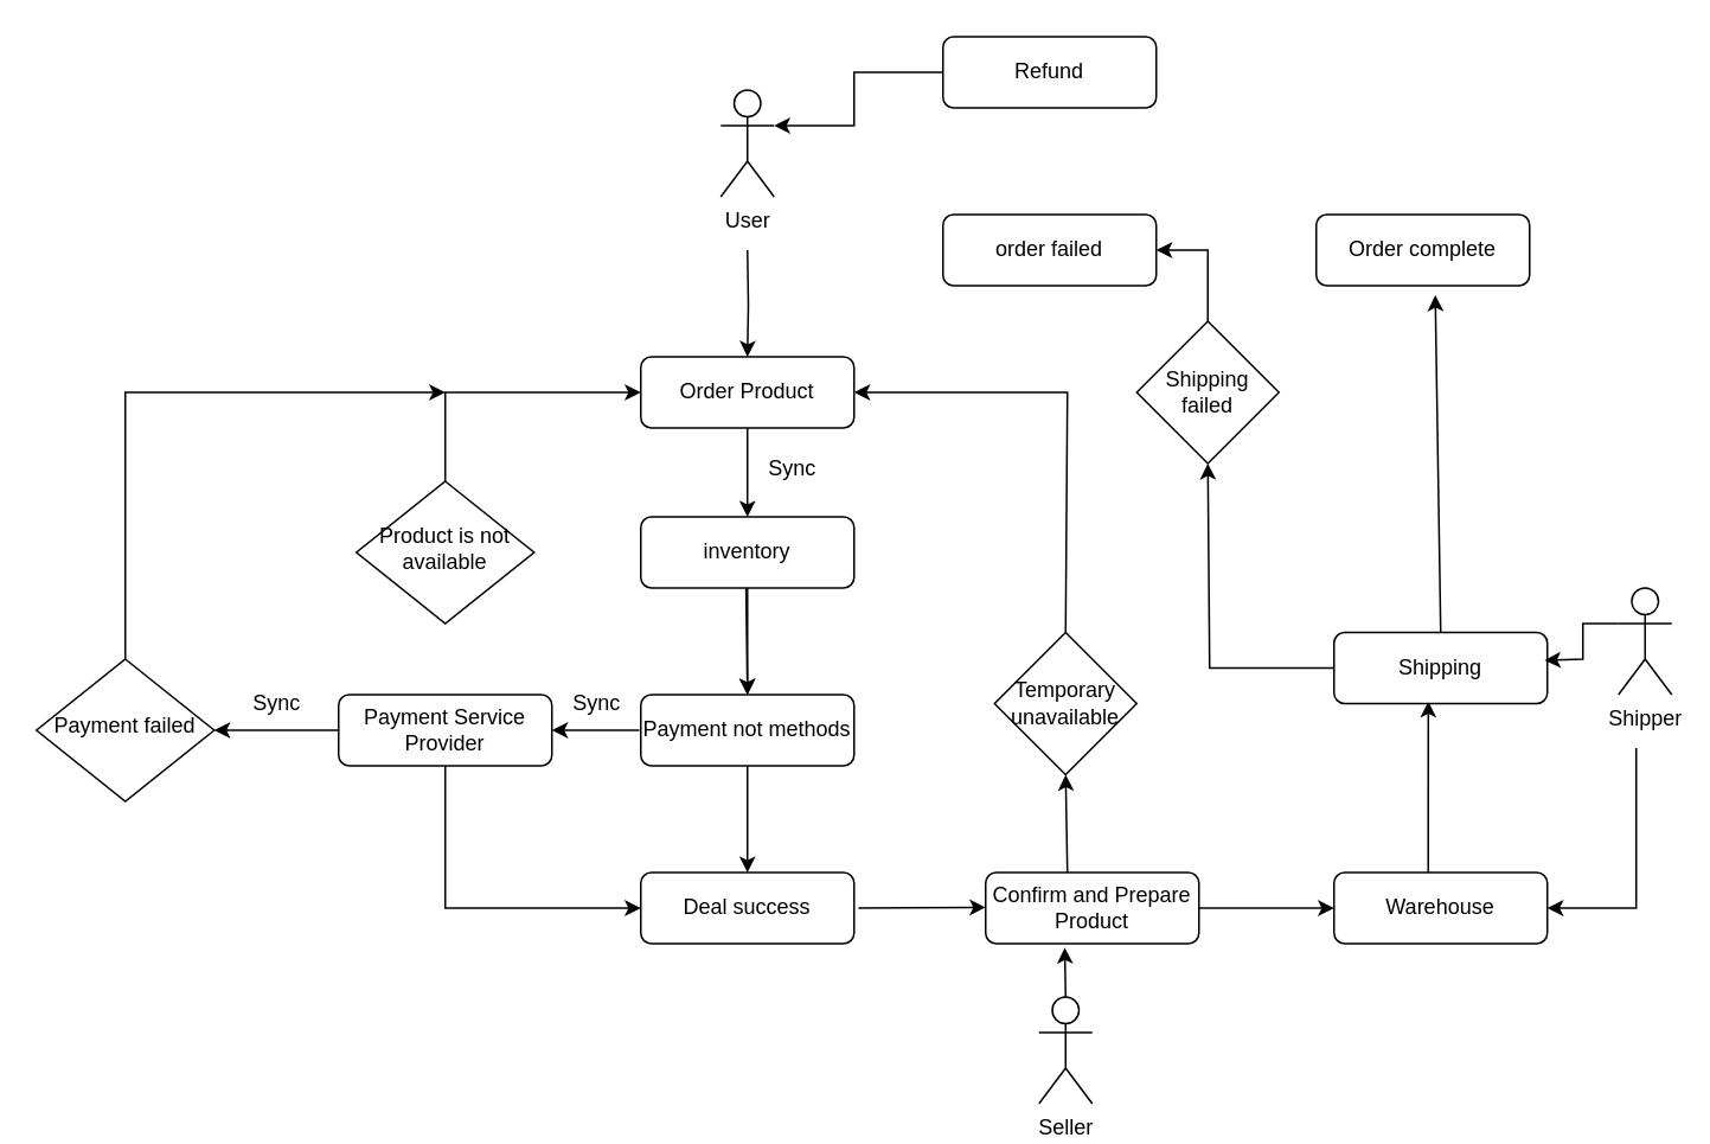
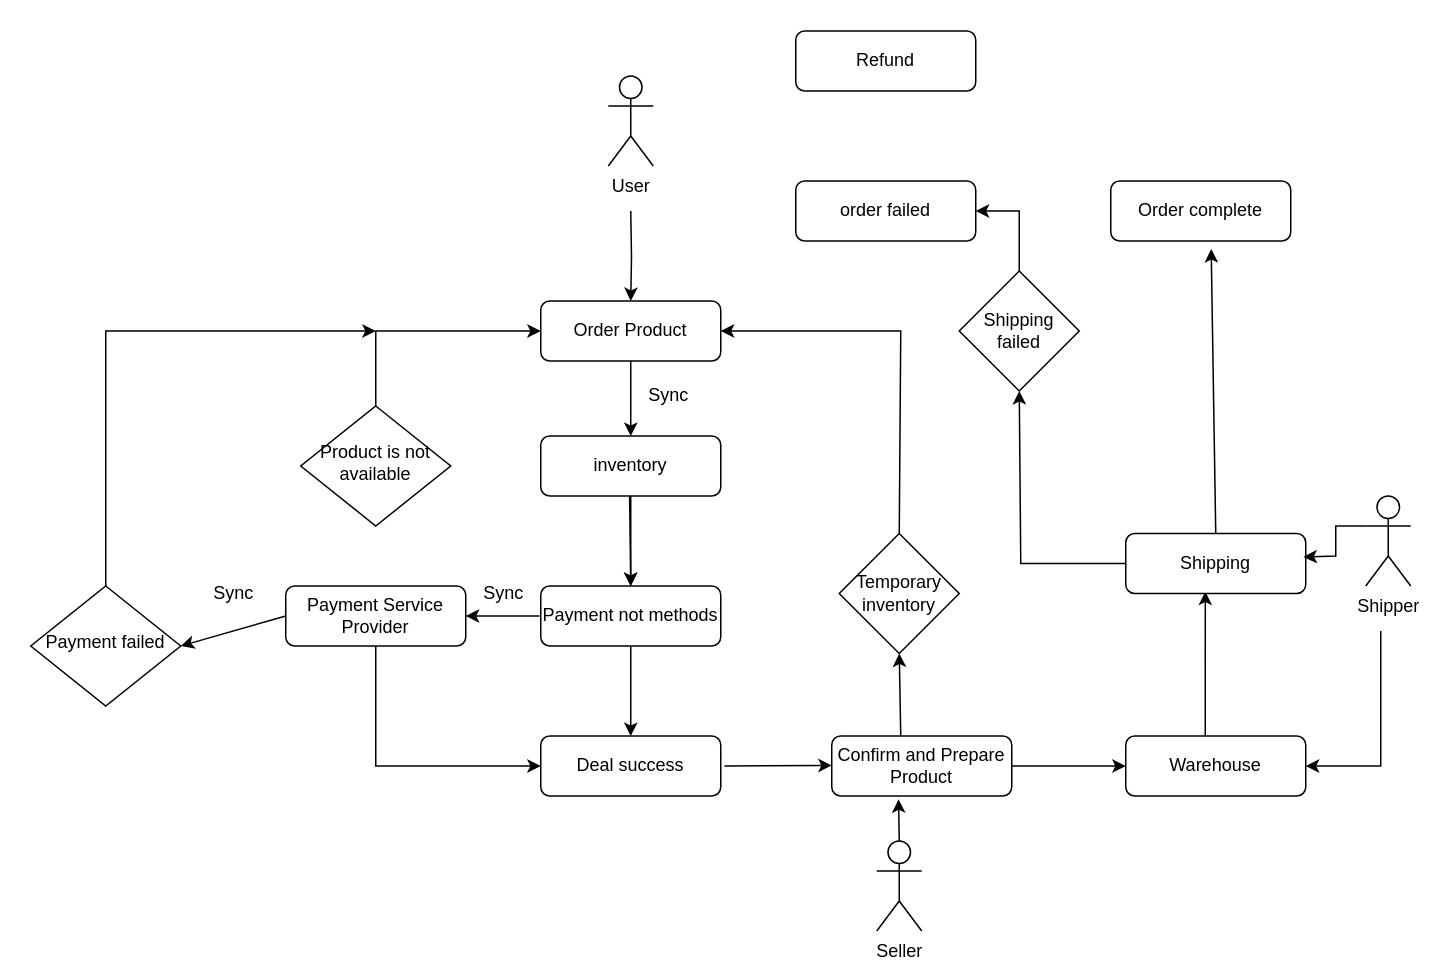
  <mxCell id="0" />
  <mxCell id="1" parent="0" />
  <mxCell id="2" value="Order Product" style="rounded=1;whiteSpace=wrap;html=1;fontSize=12;glass=0;strokeWidth=1;shadow=0;" parent="1" vertex="1"><mxGeometry x="360" y="200" width="120" height="40" as="geometry" /></mxCell>
  <mxCell id="3" value="Product is not available" style="rhombus;whiteSpace=wrap;html=1;shadow=0;fontFamily=Helvetica;fontSize=12;align=center;strokeWidth=1;spacing=6;spacingTop=-4;" parent="1" vertex="1"><mxGeometry y="270" width="100" height="80" as="geometry" x="200" /></mxCell>
  <mxCell id="4" value="Payment Service Provider" style="rounded=1;whiteSpace=wrap;html=1;fontSize=12;glass=0;strokeWidth=1;shadow=0;" parent="1" vertex="1"><mxGeometry x="190" y="390" width="120" height="40" as="geometry" /></mxCell>
- <mxCell id="5" value="Payment failed" style="rhombus;whiteSpace=wrap;html=1;shadow=0;fontFamily=Helvetica;fontSize=12;align=center;strokeWidth=1;spacing=6;spacingTop=-4;" parent="1" vertex="1"><mxGeometry x="20" y="370" width="100" height="80" as="geometry" /></mxCell>
+ <mxCell id="5" value="Payment failed" style="rhombus;whiteSpace=wrap;html=1;shadow=0;fontFamily=Helvetica;fontSize=12;align=center;strokeWidth=1;spacing=6;spacingTop=-4;" parent="1" vertex="1"><mxGeometry x="20" y="390" width="100" height="80" as="geometry" /></mxCell>
  <mxCell id="6" value="Deal success" style="rounded=1;whiteSpace=wrap;html=1;fontSize=12;glass=0;strokeWidth=1;shadow=0;" parent="1" vertex="1"><mxGeometry x="360" y="490" width="120" height="40" as="geometry" /></mxCell>
  <mxCell id="7" value="Confirm and Prepare Product" style="rounded=1;whiteSpace=wrap;html=1;fontSize=12;glass=0;strokeWidth=1;shadow=0;" parent="1" vertex="1"><mxGeometry x="554" y="490" width="120" height="40" as="geometry" /></mxCell>
  <mxCell id="8" value="" style="edgeStyle=orthogonalEdgeStyle;rounded=0;orthogonalLoop=1;jettySize=auto;html=1;" edge="1" parent="1" target="2"><mxGeometry relative="1" as="geometry"><mxPoint x="420" as="sourcePoint" y="140" /></mxGeometry></mxCell>
  <mxCell id="9" value="User" style="shape=umlActor;verticalLabelPosition=bottom;verticalAlign=top;html=1;outlineConnect=0;" vertex="1" parent="1"><mxGeometry x="405" y="50" width="30" height="60" as="geometry" /></mxCell>
  <mxCell id="10" value="" style="edgeStyle=orthogonalEdgeStyle;rounded=0;orthogonalLoop=1;jettySize=auto;html=1;" edge="1" parent="1" source="11" target="16"><mxGeometry relative="1" as="geometry" /></mxCell>
  <mxCell id="11" value="inventory" style="rounded=1;whiteSpace=wrap;html=1;fontSize=12;glass=0;strokeWidth=1;shadow=0;" vertex="1" parent="1"><mxGeometry x="360" y="290" width="120" height="40" as="geometry" /></mxCell>
  <mxCell id="12" value="Seller" style="shape=umlActor;verticalLabelPosition=bottom;verticalAlign=top;html=1;outlineConnect=0;" vertex="1" parent="1"><mxGeometry x="584" y="560" width="30" height="60" as="geometry" /></mxCell>
  <mxCell id="13" value="" style="endArrow=classic;html=1;rounded=0;exitX=0.5;exitY=1;exitDx=0;exitDy=0;entryX=0.5;entryY=0;entryDx=0;entryDy=0;" edge="1" parent="1" source="2" target="11"><mxGeometry width="50" height="50" relative="1" as="geometry"><mxPoint x="400" y="350" as="sourcePoint" /><mxPoint x="450" y="300" as="targetPoint" /></mxGeometry></mxCell>
  <mxCell id="14" value="Sync" style="text;html=1;align=center;verticalAlign=middle;resizable=0;points=[];autosize=1;strokeColor=none;fillColor=none;" vertex="1" parent="1"><mxGeometry x="420" y="248" width="50" height="30" as="geometry" /></mxCell>
  <mxCell id="15" value="" style="endArrow=classic;html=1;rounded=0;entryX=0;entryY=0.5;entryDx=0;entryDy=0;exitX=0.5;exitY=0;exitDx=0;exitDy=0;" edge="1" parent="1" source="3" target="2"><mxGeometry width="50" height="50" relative="1" as="geometry"><mxPoint x="250" y="260" as="sourcePoint" /><mxPoint x="290" y="210" as="targetPoint" /><Array as="points"><mxPoint x="250" y="220" /></Array></mxGeometry></mxCell>
  <mxCell id="16" value="Payment not methods" style="rounded=1;whiteSpace=wrap;html=1;fontSize=12;glass=0;strokeWidth=1;shadow=0;" vertex="1" parent="1"><mxGeometry x="360" y="390" width="120" height="40" as="geometry" /></mxCell>
  <mxCell id="17" value="" style="endArrow=classic;html=1;rounded=0;exitX=0.5;exitY=1;exitDx=0;exitDy=0;entryX=0.5;entryY=0;entryDx=0;entryDy=0;" edge="1" parent="1" target="16"><mxGeometry width="50" height="50" relative="1" as="geometry"><mxPoint x="419.23" y="330" as="sourcePoint" /><mxPoint x="419.23" y="380" as="targetPoint" /></mxGeometry></mxCell>
  <mxCell id="18" value="Sync" style="text;html=1;align=center;verticalAlign=middle;resizable=0;points=[];autosize=1;strokeColor=none;fillColor=none;" vertex="1" parent="1"><mxGeometry x="310" y="380" width="50" height="30" as="geometry" /></mxCell>
  <mxCell id="19" style="edgeStyle=orthogonalEdgeStyle;rounded=0;orthogonalLoop=1;jettySize=auto;html=1;exitX=0.5;exitY=1;exitDx=0;exitDy=0;" edge="1" parent="1" source="4" target="4"><mxGeometry relative="1" as="geometry" /></mxCell>
  <mxCell id="20" value="" style="endArrow=classic;html=1;rounded=0;exitX=0.5;exitY=1;exitDx=0;exitDy=0;entryX=1;entryY=0.5;entryDx=0;entryDy=0;" edge="1" parent="1" target="4"><mxGeometry width="50" height="50" relative="1" as="geometry"><mxPoint x="359.23" y="410" as="sourcePoint" /><mxPoint x="360" y="470" as="targetPoint" /></mxGeometry></mxCell>
  <mxCell id="21" value="" style="endArrow=classic;html=1;rounded=0;exitX=0;exitY=0.5;exitDx=0;exitDy=0;exitPerimeter=0;entryX=1;entryY=0.5;entryDx=0;entryDy=0;" edge="1" parent="1" source="4" target="5"><mxGeometry width="50" height="50" relative="1" as="geometry"><mxPoint x="130" y="460" as="sourcePoint" /><mxPoint x="180" y="410" as="targetPoint" /></mxGeometry></mxCell>
  <mxCell id="22" value="Sync" style="text;html=1;align=center;verticalAlign=middle;resizable=0;points=[];autosize=1;strokeColor=none;fillColor=none;" vertex="1" parent="1"><mxGeometry x="130" y="380" width="50" height="30" as="geometry" /></mxCell>
  <mxCell id="23" value="" style="endArrow=classic;html=1;rounded=0;exitX=0.5;exitY=0;exitDx=0;exitDy=0;" edge="1" parent="1" source="5"><mxGeometry width="50" height="50" relative="1" as="geometry"><mxPoint x="80" y="350" as="sourcePoint" /><mxPoint x="250" y="220" as="targetPoint" /><Array as="points"><mxPoint x="70" y="220" /></Array></mxGeometry></mxCell>
  <mxCell id="24" value="" style="endArrow=classic;html=1;rounded=0;exitX=0.5;exitY=1;exitDx=0;exitDy=0;entryX=0.5;entryY=0;entryDx=0;entryDy=0;" edge="1" parent="1" source="16" target="6"><mxGeometry width="50" height="50" relative="1" as="geometry"><mxPoint x="390" y="490" as="sourcePoint" /><mxPoint x="440" y="440" as="targetPoint" /></mxGeometry></mxCell>
  <mxCell id="25" value="" style="endArrow=classic;html=1;rounded=0;exitX=0.5;exitY=1;exitDx=0;exitDy=0;entryX=0;entryY=0.5;entryDx=0;entryDy=0;" edge="1" parent="1" source="4" target="6"><mxGeometry width="50" height="50" relative="1" as="geometry"><mxPoint x="270" y="540" as="sourcePoint" /><mxPoint x="320" y="490" as="targetPoint" /><Array as="points"><mxPoint x="250" y="510" /></Array></mxGeometry></mxCell>
  <mxCell id="26" value="" style="endArrow=classic;html=1;rounded=0;exitX=0.987;exitY=0.633;exitDx=0;exitDy=0;exitPerimeter=0;" edge="1" parent="1"><mxGeometry width="50" height="50" relative="1" as="geometry"><mxPoint x="482.44" y="509.94" as="sourcePoint" /><mxPoint x="554" y="509.62" as="targetPoint" /></mxGeometry></mxCell>
  <mxCell id="27" value="" style="endArrow=classic;html=1;rounded=0;exitX=1;exitY=0.5;exitDx=0;exitDy=0;entryX=0;entryY=0.5;entryDx=0;entryDy=0;" edge="1" parent="1" source="7" target="28"><mxGeometry width="50" height="50" relative="1" as="geometry"><mxPoint x="710" y="510" as="sourcePoint" /><mxPoint x="614" y="440" as="targetPoint" /><Array as="points" /></mxGeometry></mxCell>
  <mxCell id="28" value="Warehouse" style="rounded=1;whiteSpace=wrap;html=1;fontSize=12;glass=0;strokeWidth=1;shadow=0;" vertex="1" parent="1"><mxGeometry x="750" y="490" width="120" height="40" as="geometry" /></mxCell>
  <mxCell id="29" value="Shipp&lt;span style=&quot;background-color: initial;&quot;&gt;er&lt;/span&gt;" style="shape=umlActor;verticalLabelPosition=bottom;verticalAlign=top;html=1;outlineConnect=0;" vertex="1" parent="1"><mxGeometry x="910" y="330" width="30" height="60" as="geometry" /></mxCell>
- <mxCell id="30" value="Temporary unavailable" style="rhombus;whiteSpace=wrap;html=1;" vertex="1" parent="1"><mxGeometry x="559" y="355" width="80" height="80" as="geometry" /></mxCell>
+ <mxCell id="30" value="Temporary inventory" style="rhombus;whiteSpace=wrap;html=1;" vertex="1" parent="1"><mxGeometry x="559" y="355" width="80" height="80" as="geometry" /></mxCell>
  <mxCell id="31" value="" style="endArrow=classic;html=1;rounded=0;entryX=0.5;entryY=1;entryDx=0;entryDy=0;" edge="1" parent="1" target="30"><mxGeometry width="50" height="50" relative="1" as="geometry"><mxPoint x="600" y="490" as="sourcePoint" /><mxPoint x="450" y="320" as="targetPoint" /></mxGeometry></mxCell>
  <mxCell id="32" value="" style="endArrow=classic;html=1;rounded=0;exitX=0.5;exitY=0;exitDx=0;exitDy=0;entryX=1;entryY=0.5;entryDx=0;entryDy=0;" edge="1" parent="1" source="30" target="2"><mxGeometry width="50" height="50" relative="1" as="geometry"><mxPoint x="400" y="370" as="sourcePoint" /><mxPoint x="450" y="320" as="targetPoint" /><Array as="points"><mxPoint x="600" y="220" /></Array></mxGeometry></mxCell>
  <mxCell id="33" value="" style="endArrow=classic;html=1;rounded=0;exitX=0.5;exitY=0;exitDx=0;exitDy=0;exitPerimeter=0;entryX=0.371;entryY=1.056;entryDx=0;entryDy=0;entryPerimeter=0;" edge="1" parent="1" source="12" target="7"><mxGeometry width="50" height="50" relative="1" as="geometry"><mxPoint x="510" y="580" as="sourcePoint" /><mxPoint x="560" y="530" as="targetPoint" /></mxGeometry></mxCell>
  <mxCell id="34" value="" style="endArrow=classic;html=1;rounded=0;entryX=0.442;entryY=0.969;entryDx=0;entryDy=0;entryPerimeter=0;" edge="1" parent="1" target="35"><mxGeometry width="50" height="50" relative="1" as="geometry"><mxPoint x="803" y="490" as="sourcePoint" /><mxPoint x="870" y="390" as="targetPoint" /><Array as="points"><mxPoint x="803" y="450" /></Array></mxGeometry></mxCell>
  <mxCell id="35" value="Shipping" style="rounded=1;whiteSpace=wrap;html=1;fontSize=12;glass=0;strokeWidth=1;shadow=0;" vertex="1" parent="1"><mxGeometry x="750" y="355" width="120" height="40" as="geometry" /></mxCell>
  <mxCell id="36" value="Order complete" style="rounded=1;whiteSpace=wrap;html=1;fontSize=12;glass=0;strokeWidth=1;shadow=0;" vertex="1" parent="1"><mxGeometry x="740" y="120" width="120" height="40" as="geometry" /></mxCell>
  <mxCell id="37" value="" style="endArrow=classic;html=1;rounded=0;exitX=0.5;exitY=0;exitDx=0;exitDy=0;entryX=0.558;entryY=1.133;entryDx=0;entryDy=0;entryPerimeter=0;" edge="1" parent="1" source="35" target="36"><mxGeometry width="50" height="50" relative="1" as="geometry"><mxPoint x="400" y="370" as="sourcePoint" /><mxPoint x="450" y="320" as="targetPoint" /></mxGeometry></mxCell>
  <mxCell id="38" value="" style="endArrow=classic;html=1;rounded=0;exitX=0;exitY=0.5;exitDx=0;exitDy=0;entryX=0.5;entryY=1;entryDx=0;entryDy=0;" edge="1" parent="1" source="35" target="39"><mxGeometry width="50" height="50" relative="1" as="geometry"><mxPoint x="400" y="370" as="sourcePoint" /><mxPoint x="680" y="270" as="targetPoint" /><Array as="points"><mxPoint x="680" y="375" /></Array></mxGeometry></mxCell>
  <mxCell id="39" value="Shipping failed" style="rhombus;whiteSpace=wrap;html=1;" vertex="1" parent="1"><mxGeometry x="639" y="180" width="80" height="80" as="geometry" /></mxCell>
  <mxCell id="40" value="order failed" style="rounded=1;whiteSpace=wrap;html=1;fontSize=12;glass=0;strokeWidth=1;shadow=0;" vertex="1" parent="1"><mxGeometry x="530" y="120" width="120" height="40" as="geometry" /></mxCell>
  <mxCell id="41" value="" style="endArrow=classic;html=1;rounded=0;exitX=0.5;exitY=0;exitDx=0;exitDy=0;entryX=1;entryY=0.5;entryDx=0;entryDy=0;" edge="1" parent="1" source="39" target="40"><mxGeometry width="50" height="50" relative="1" as="geometry"><mxPoint x="429.23" y="340" as="sourcePoint" /><mxPoint x="430" y="400" as="targetPoint" /><Array as="points"><mxPoint x="679" y="140" /></Array></mxGeometry></mxCell>
  <mxCell id="42" value="Refund" style="rounded=1;whiteSpace=wrap;html=1;fontSize=12;glass=0;strokeWidth=1;shadow=0;" vertex="1" parent="1"><mxGeometry x="530" y="20" width="120" height="40" as="geometry" /></mxCell>
- <mxCell id="43" value="" style="endArrow=classic;html=1;rounded=0;exitX=0;exitY=0.5;exitDx=0;exitDy=0;entryX=1;entryY=0.333;entryDx=0;entryDy=0;entryPerimeter=0;" edge="1" parent="1" source="42" target="9"><mxGeometry width="50" height="50" relative="1" as="geometry"><mxPoint x="510" y="80" as="sourcePoint" /><mxPoint x="560" y="30" as="targetPoint" /><Array as="points"><mxPoint x="480" y="40" /><mxPoint x="480" y="70" /></Array></mxGeometry></mxCell>
  <mxCell id="44" value="" style="endArrow=classic;html=1;rounded=0;exitX=0;exitY=0.333;exitDx=0;exitDy=0;exitPerimeter=0;entryX=0.987;entryY=0.392;entryDx=0;entryDy=0;entryPerimeter=0;" edge="1" parent="1" source="29" target="35"><mxGeometry width="50" height="50" relative="1" as="geometry"><mxPoint x="870" y="330" as="sourcePoint" /><mxPoint x="920" y="280" as="targetPoint" /><Array as="points"><mxPoint x="890" y="350" /><mxPoint x="890" y="370" /></Array></mxGeometry></mxCell>
  <mxCell id="45" value="" style="endArrow=classic;html=1;rounded=0;entryX=1;entryY=0.5;entryDx=0;entryDy=0;" edge="1" parent="1" target="28"><mxGeometry width="50" height="50" relative="1" as="geometry"><mxPoint x="920" y="420" as="sourcePoint" /><mxPoint x="890" y="440" as="targetPoint" /><Array as="points"><mxPoint x="920" y="510" /></Array></mxGeometry></mxCell>
